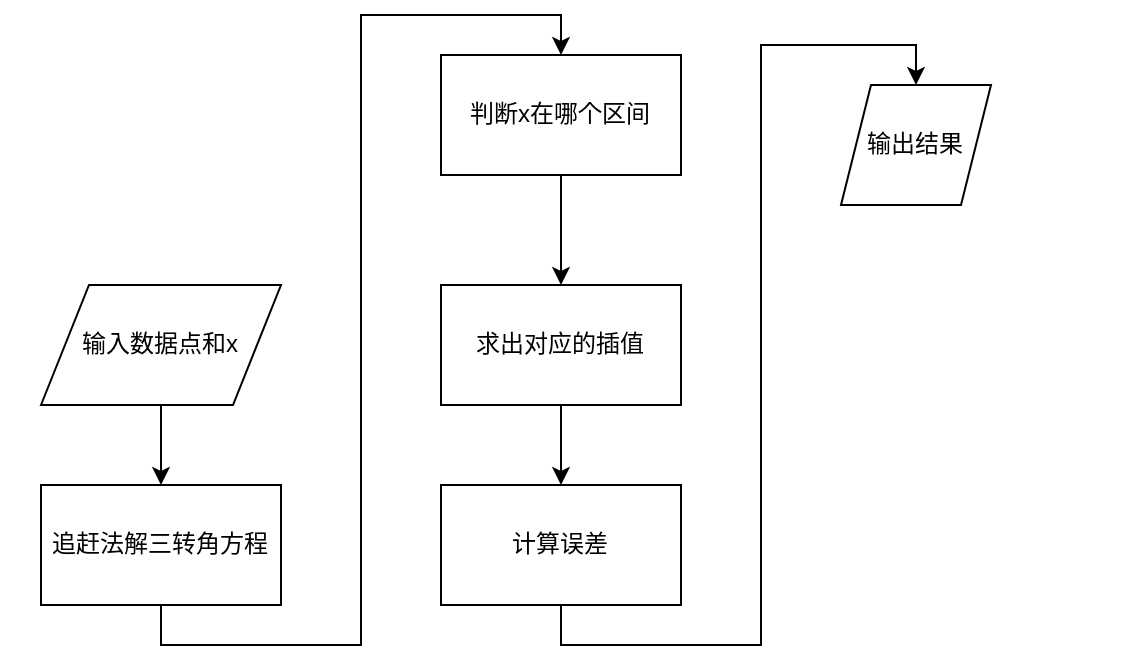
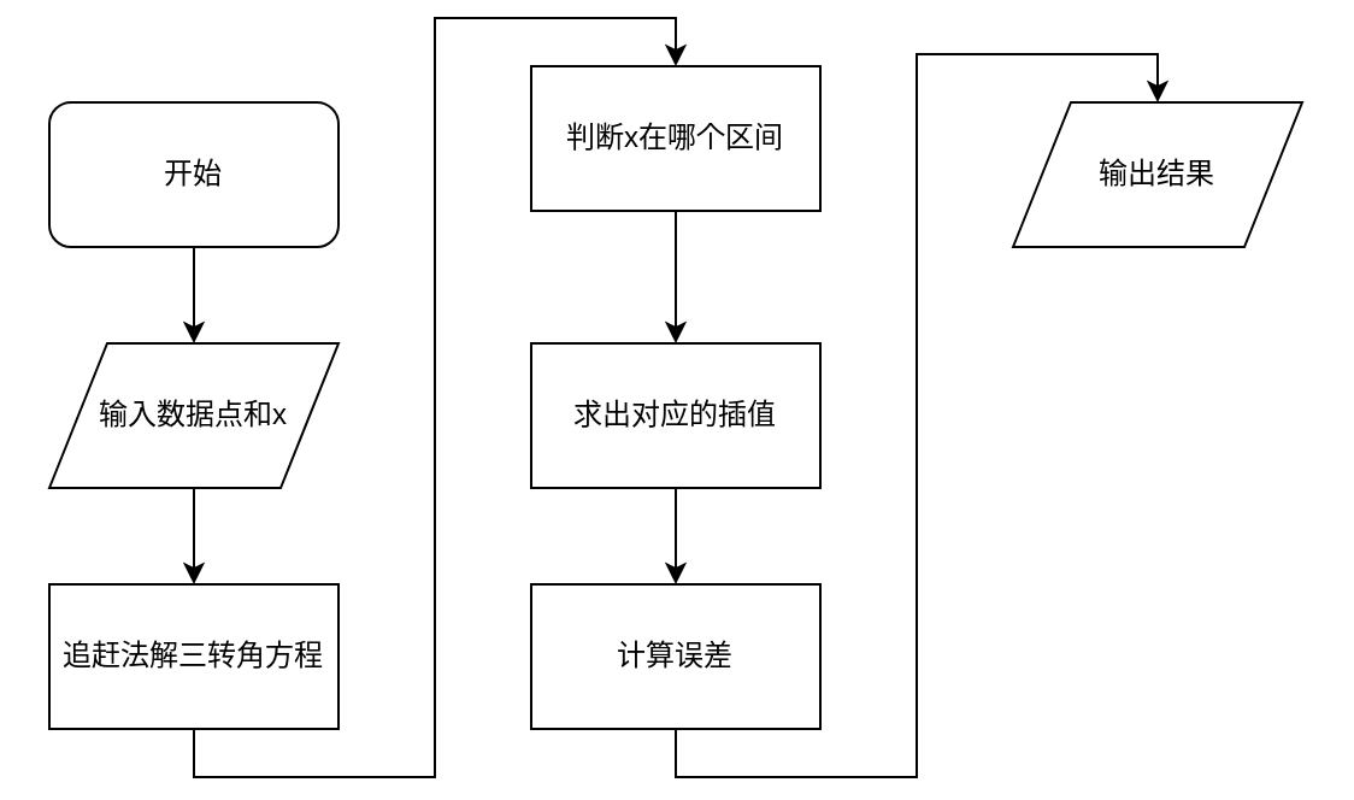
  <mxCell id="0" />
  <mxCell id="1" parent="0" />
+ <mxCell id="2" style="edgeStyle=orthogonalEdgeStyle;rounded=0;orthogonalLoop=1;jettySize=auto;html=1;exitX=0.5;exitY=1;exitDx=0;exitDy=0;entryX=0.5;entryY=0;entryDx=0;entryDy=0;" edge="1" parent="1" source="3" target="5"><mxGeometry relative="1" as="geometry" /></mxCell>
+ <mxCell id="3" value="开始" style="rounded=1;whiteSpace=wrap;html=1;" vertex="1" parent="1"><mxGeometry x="20" y="35" width="120" height="60" as="geometry" /></mxCell>
  <mxCell id="4" style="edgeStyle=orthogonalEdgeStyle;rounded=0;orthogonalLoop=1;jettySize=auto;html=1;exitX=0.5;exitY=1;exitDx=0;exitDy=0;entryX=0.5;entryY=0;entryDx=0;entryDy=0;" edge="1" parent="1" source="5" target="7"><mxGeometry relative="1" as="geometry" /></mxCell>
  <mxCell id="5" value="输入数据点和x" style="shape=parallelogram;perimeter=parallelogramPerimeter;whiteSpace=wrap;html=1;" vertex="1" parent="1"><mxGeometry x="20" y="135" width="120" height="60" as="geometry" /></mxCell>
  <mxCell id="6" style="edgeStyle=orthogonalEdgeStyle;rounded=0;orthogonalLoop=1;jettySize=auto;html=1;exitX=0.5;exitY=1;exitDx=0;exitDy=0;entryX=0.5;entryY=0;entryDx=0;entryDy=0;" edge="1" parent="1" source="7" target="9"><mxGeometry relative="1" as="geometry" /></mxCell>
  <mxCell id="7" value="追赶法解三转角方程" style="rounded=0;whiteSpace=wrap;html=1;" vertex="1" parent="1"><mxGeometry x="20" y="235" width="120" height="60" as="geometry" /></mxCell>
  <mxCell id="8" style="edgeStyle=orthogonalEdgeStyle;rounded=0;orthogonalLoop=1;jettySize=auto;html=1;exitX=0.5;exitY=1;exitDx=0;exitDy=0;entryX=0.5;entryY=0;entryDx=0;entryDy=0;" edge="1" parent="1" source="9" target="14"><mxGeometry relative="1" as="geometry" /></mxCell>
  <mxCell id="9" value="判断x在哪个区间" style="rounded=0;whiteSpace=wrap;html=1;" vertex="1" parent="1"><mxGeometry x="220" y="20" width="120" height="60" as="geometry" /></mxCell>
- <mxCell id="10" value="输出结果" style="shape=parallelogram;perimeter=parallelogramPerimeter;whiteSpace=wrap;html=1;" vertex="1" parent="1"><mxGeometry x="420" y="35" width="75" height="60" as="geometry" /></mxCell>
+ <mxCell id="10" value="输出结果" style="shape=parallelogram;perimeter=parallelogramPerimeter;whiteSpace=wrap;html=1;" vertex="1" parent="1"><mxGeometry x="420" y="35" width="120" height="60" as="geometry" /></mxCell>
  <mxCell id="11" style="edgeStyle=orthogonalEdgeStyle;rounded=0;orthogonalLoop=1;jettySize=auto;html=1;exitX=0.5;exitY=1;exitDx=0;exitDy=0;entryX=0.5;entryY=0;entryDx=0;entryDy=0;" edge="1" parent="1" source="12" target="10"><mxGeometry relative="1" as="geometry" /></mxCell>
  <mxCell id="12" value="计算误差" style="rounded=0;whiteSpace=wrap;html=1;" vertex="1" parent="1"><mxGeometry x="220" y="235" width="120" height="60" as="geometry" /></mxCell>
  <mxCell id="13" style="edgeStyle=orthogonalEdgeStyle;rounded=0;orthogonalLoop=1;jettySize=auto;html=1;exitX=0.5;exitY=1;exitDx=0;exitDy=0;entryX=0.5;entryY=0;entryDx=0;entryDy=0;" edge="1" parent="1" source="14" target="12"><mxGeometry relative="1" as="geometry" /></mxCell>
  <mxCell id="14" value="求出对应的插值" style="rounded=0;whiteSpace=wrap;html=1;" vertex="1" parent="1"><mxGeometry x="220" y="135" width="120" height="60" as="geometry" /></mxCell>
